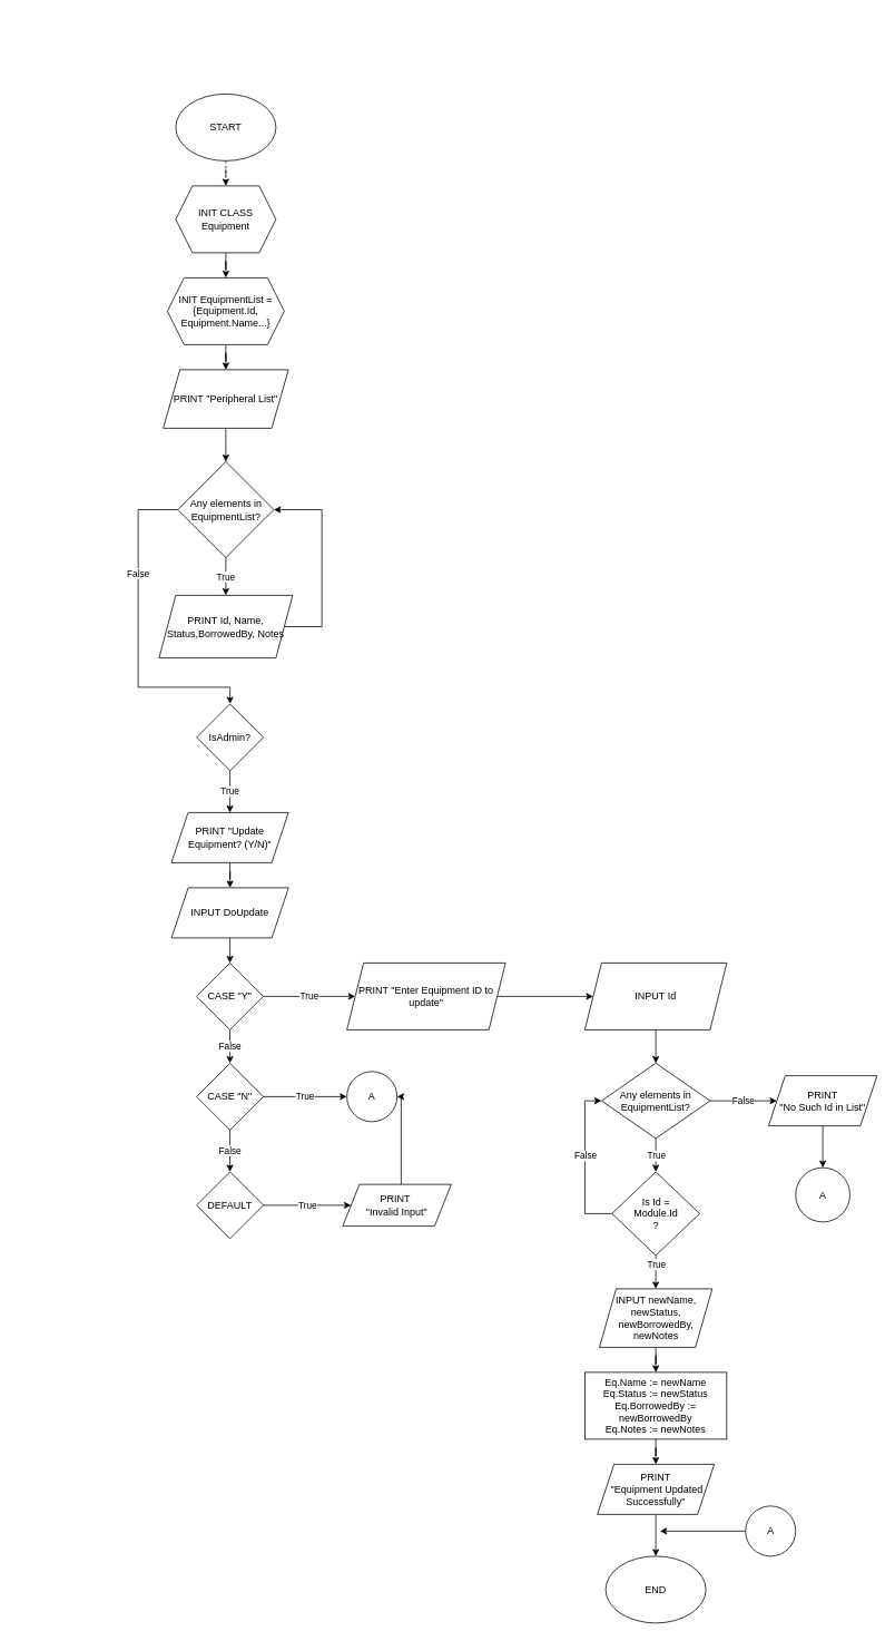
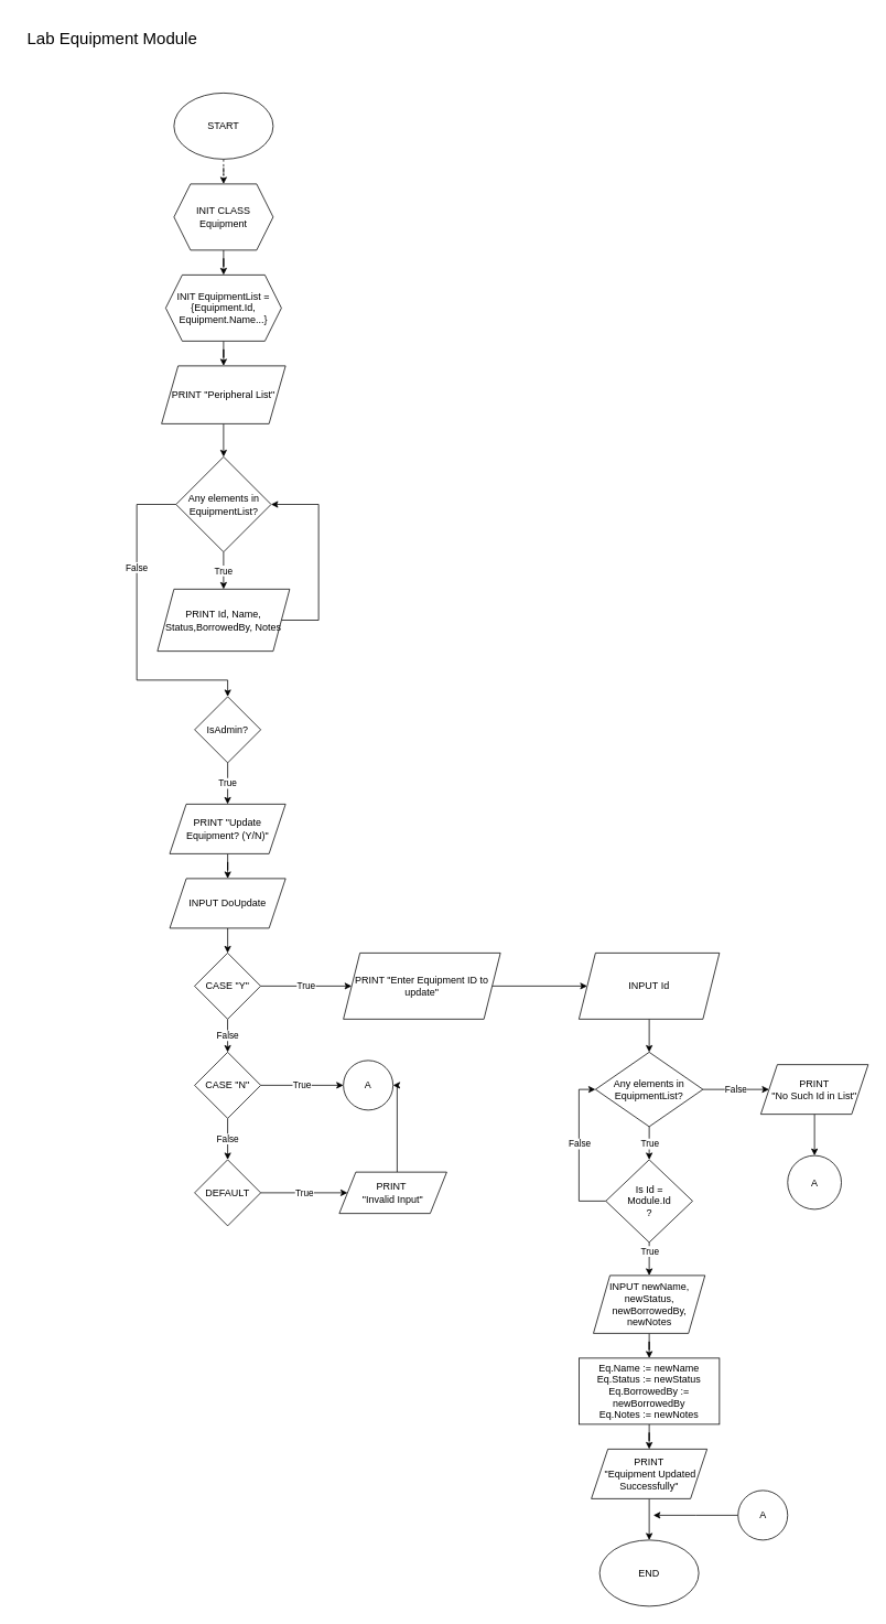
  <mxCell id="0" />
  <mxCell id="1" parent="0" />
  <mxCell id="2" value="" style="edgeStyle=orthogonalEdgeStyle;rounded=0;orthogonalLoop=1;jettySize=auto;html=1;entryX=0.5;entryY=0;entryDx=0;entryDy=0;movable=1;resizable=1;rotatable=1;deletable=1;editable=1;locked=0;connectable=1;dashed=1;" edge="1" parent="1" source="3" target="5"><mxGeometry relative="1" as="geometry"><mxPoint x="270" y="222" as="targetPoint" /></mxGeometry></mxCell>
  <mxCell id="3" value="START" style="ellipse;whiteSpace=wrap;html=1;movable=1;resizable=1;rotatable=1;deletable=1;editable=1;locked=0;connectable=1;" vertex="1" parent="1"><mxGeometry x="210" y="112" width="120" height="80" as="geometry" /></mxCell>
  <mxCell id="4" value="" style="edgeStyle=orthogonalEdgeStyle;rounded=0;orthogonalLoop=1;jettySize=auto;html=1;movable=1;resizable=1;rotatable=1;deletable=1;editable=1;locked=0;connectable=1;" edge="1" parent="1" source="5" target="7"><mxGeometry relative="1" as="geometry" /></mxCell>
  <mxCell id="5" value="&lt;font style=&quot;font-size: 12px;&quot;&gt;INIT CLASS Equipment&lt;/font&gt;" style="shape=hexagon;perimeter=hexagonPerimeter2;whiteSpace=wrap;html=1;fixedSize=1;movable=1;resizable=1;rotatable=1;deletable=1;editable=1;locked=0;connectable=1;" vertex="1" parent="1"><mxGeometry x="210" y="222" width="120" height="80" as="geometry" /></mxCell>
  <mxCell id="6" value="" style="edgeStyle=orthogonalEdgeStyle;rounded=0;orthogonalLoop=1;jettySize=auto;html=1;movable=1;resizable=1;rotatable=1;deletable=1;editable=1;locked=0;connectable=1;" edge="1" parent="1" source="7" target="9"><mxGeometry relative="1" as="geometry" /></mxCell>
  <mxCell id="7" value="&lt;font style=&quot;font-size: 12px;&quot;&gt;INIT EquipmentList = {&lt;/font&gt;&lt;font style=&quot;font-size: 12px;&quot;&gt;Equipment.Id, &lt;/font&gt;&lt;font style=&quot;font-size: 12px;&quot;&gt;Equipment.Name...&lt;/font&gt;&lt;font style=&quot;font-size: 12px;&quot;&gt;}&lt;br&gt;&lt;/font&gt;" style="shape=hexagon;perimeter=hexagonPerimeter2;whiteSpace=wrap;html=1;fixedSize=1;movable=1;resizable=1;rotatable=1;deletable=1;editable=1;locked=0;connectable=1;" vertex="1" parent="1"><mxGeometry x="200" y="332" width="140" height="80" as="geometry" /></mxCell>
  <mxCell id="8" value="" style="edgeStyle=orthogonalEdgeStyle;rounded=0;orthogonalLoop=1;jettySize=auto;html=1;movable=1;resizable=1;rotatable=1;deletable=1;editable=1;locked=0;connectable=1;" edge="1" parent="1" source="9" target="14"><mxGeometry relative="1" as="geometry" /></mxCell>
  <mxCell id="9" value="&lt;font style=&quot;font-size: 12px;&quot;&gt;PRINT &quot;Peripheral List&quot;&lt;br&gt;&lt;/font&gt;" style="shape=parallelogram;perimeter=parallelogramPerimeter;whiteSpace=wrap;html=1;fixedSize=1;movable=1;resizable=1;rotatable=1;deletable=1;editable=1;locked=0;connectable=1;" vertex="1" parent="1"><mxGeometry x="195" y="442" width="150" height="70" as="geometry" /></mxCell>
  <mxCell id="10" style="edgeStyle=orthogonalEdgeStyle;rounded=0;orthogonalLoop=1;jettySize=auto;html=1;exitX=1;exitY=0.5;exitDx=0;exitDy=0;entryX=1;entryY=0.5;entryDx=0;entryDy=0;movable=1;resizable=1;rotatable=1;deletable=1;editable=1;locked=0;connectable=1;" edge="1" parent="1" source="11" target="14"><mxGeometry relative="1" as="geometry"><Array as="points"><mxPoint x="385" y="750" /><mxPoint x="385" y="610" /></Array></mxGeometry></mxCell>
  <mxCell id="11" value="&lt;div&gt;PRINT Id, Name, Status,BorrowedBy, Notes&lt;br&gt;&lt;/div&gt;" style="shape=parallelogram;perimeter=parallelogramPerimeter;whiteSpace=wrap;html=1;fixedSize=1;movable=1;resizable=1;rotatable=1;deletable=1;editable=1;locked=0;connectable=1;" vertex="1" parent="1"><mxGeometry x="190" y="712" width="160" height="75" as="geometry" /></mxCell>
  <mxCell id="12" value="True" style="edgeStyle=orthogonalEdgeStyle;rounded=0;orthogonalLoop=1;jettySize=auto;html=1;exitX=0.5;exitY=1;exitDx=0;exitDy=0;entryX=0.5;entryY=0;entryDx=0;entryDy=0;movable=1;resizable=1;rotatable=1;deletable=1;editable=1;locked=0;connectable=1;" edge="1" parent="1" source="14" target="11"><mxGeometry relative="1" as="geometry" /></mxCell>
  <mxCell id="13" value="False" style="edgeStyle=orthogonalEdgeStyle;rounded=0;orthogonalLoop=1;jettySize=auto;html=1;exitX=0;exitY=0.5;exitDx=0;exitDy=0;movable=1;resizable=1;rotatable=1;deletable=1;editable=1;locked=0;connectable=1;" edge="1" parent="1" source="14" target="16"><mxGeometry x="-0.366" relative="1" as="geometry"><mxPoint x="165" y="862" as="targetPoint" /><Array as="points"><mxPoint x="165" y="610" /><mxPoint x="165" y="822" /><mxPoint x="275" y="822" /></Array><mxPoint as="offset" /></mxGeometry></mxCell>
  <mxCell id="14" value="Any elements in EquipmentList?" style="rhombus;whiteSpace=wrap;html=1;movable=1;resizable=1;rotatable=1;deletable=1;editable=1;locked=0;connectable=1;" vertex="1" parent="1"><mxGeometry x="212.5" y="552" width="115" height="115" as="geometry" /></mxCell>
  <mxCell id="15" value="True" style="edgeStyle=orthogonalEdgeStyle;rounded=0;orthogonalLoop=1;jettySize=auto;html=1;exitX=0.5;exitY=1;exitDx=0;exitDy=0;entryX=0.5;entryY=0;entryDx=0;entryDy=0;movable=1;resizable=1;rotatable=1;deletable=1;editable=1;locked=0;connectable=1;" edge="1" parent="1" source="16" target="18"><mxGeometry relative="1" as="geometry" /></mxCell>
  <mxCell id="16" value="IsAdmin?" style="rhombus;whiteSpace=wrap;html=1;movable=1;resizable=1;rotatable=1;deletable=1;editable=1;locked=0;connectable=1;" vertex="1" parent="1"><mxGeometry x="235" y="842" width="80" height="80" as="geometry" /></mxCell>
  <mxCell id="17" value="" style="edgeStyle=orthogonalEdgeStyle;rounded=0;orthogonalLoop=1;jettySize=auto;html=1;movable=1;resizable=1;rotatable=1;deletable=1;editable=1;locked=0;connectable=1;" edge="1" parent="1" source="18" target="28"><mxGeometry relative="1" as="geometry" /></mxCell>
  <mxCell id="18" value="PRINT &quot;Update Equipment? (Y/N)&quot;" style="shape=parallelogram;perimeter=parallelogramPerimeter;whiteSpace=wrap;html=1;fixedSize=1;movable=1;resizable=1;rotatable=1;deletable=1;editable=1;locked=0;connectable=1;" vertex="1" parent="1"><mxGeometry x="204.85" y="972" width="140.15" height="60" as="geometry" /></mxCell>
  <mxCell id="19" value="False" style="edgeStyle=orthogonalEdgeStyle;rounded=0;orthogonalLoop=1;jettySize=auto;html=1;movable=1;resizable=1;rotatable=1;deletable=1;editable=1;locked=0;connectable=1;" edge="1" parent="1" source="21" target="24"><mxGeometry relative="1" as="geometry" /></mxCell>
  <mxCell id="20" value="True" style="edgeStyle=orthogonalEdgeStyle;rounded=0;orthogonalLoop=1;jettySize=auto;html=1;movable=1;resizable=1;rotatable=1;deletable=1;editable=1;locked=0;connectable=1;" edge="1" parent="1" source="21" target="30"><mxGeometry relative="1" as="geometry" /></mxCell>
  <mxCell id="21" value="CASE &quot;Y&quot;" style="rhombus;whiteSpace=wrap;html=1;movable=1;resizable=1;rotatable=1;deletable=1;editable=1;locked=0;connectable=1;" vertex="1" parent="1"><mxGeometry x="234.885" y="1152" width="80" height="80" as="geometry" /></mxCell>
  <mxCell id="22" value="False" style="edgeStyle=orthogonalEdgeStyle;rounded=0;orthogonalLoop=1;jettySize=auto;html=1;movable=1;resizable=1;rotatable=1;deletable=1;editable=1;locked=0;connectable=1;" edge="1" parent="1" source="24" target="26"><mxGeometry relative="1" as="geometry" /></mxCell>
  <mxCell id="23" value="True" style="edgeStyle=orthogonalEdgeStyle;rounded=0;orthogonalLoop=1;jettySize=auto;html=1;movable=1;resizable=1;rotatable=1;deletable=1;editable=1;locked=0;connectable=1;" edge="1" parent="1" source="24" target="31"><mxGeometry relative="1" as="geometry" /></mxCell>
  <mxCell id="24" value="CASE &quot;N&quot;" style="rhombus;whiteSpace=wrap;html=1;movable=1;resizable=1;rotatable=1;deletable=1;editable=1;locked=0;connectable=1;" vertex="1" parent="1"><mxGeometry x="234.965" y="1272" width="80" height="80" as="geometry" /></mxCell>
  <mxCell id="25" value="True" style="edgeStyle=orthogonalEdgeStyle;rounded=0;orthogonalLoop=1;jettySize=auto;html=1;movable=1;resizable=1;rotatable=1;deletable=1;editable=1;locked=0;connectable=1;" edge="1" parent="1" source="26" target="33"><mxGeometry relative="1" as="geometry" /></mxCell>
  <mxCell id="26" value="DEFAULT" style="rhombus;whiteSpace=wrap;html=1;movable=1;resizable=1;rotatable=1;deletable=1;editable=1;locked=0;connectable=1;" vertex="1" parent="1"><mxGeometry x="234.965" y="1402" width="80" height="80" as="geometry" /></mxCell>
  <mxCell id="27" value="" style="edgeStyle=orthogonalEdgeStyle;rounded=0;orthogonalLoop=1;jettySize=auto;html=1;movable=1;resizable=1;rotatable=1;deletable=1;editable=1;locked=0;connectable=1;" edge="1" parent="1" source="28" target="21"><mxGeometry relative="1" as="geometry" /></mxCell>
  <mxCell id="28" value="INPUT DoUpdate" style="shape=parallelogram;perimeter=parallelogramPerimeter;whiteSpace=wrap;html=1;fixedSize=1;movable=1;resizable=1;rotatable=1;deletable=1;editable=1;locked=0;connectable=1;" vertex="1" parent="1"><mxGeometry x="204.92" y="1062" width="140.15" height="60" as="geometry" /></mxCell>
  <mxCell id="29" value="" style="edgeStyle=orthogonalEdgeStyle;rounded=0;orthogonalLoop=1;jettySize=auto;html=1;movable=1;resizable=1;rotatable=1;deletable=1;editable=1;locked=0;connectable=1;" edge="1" parent="1" source="30" target="35"><mxGeometry relative="1" as="geometry" /></mxCell>
  <mxCell id="30" value="PRINT &quot;Enter Equipment ID to update&quot;" style="shape=parallelogram;perimeter=parallelogramPerimeter;whiteSpace=wrap;html=1;fixedSize=1;movable=1;resizable=1;rotatable=1;deletable=1;editable=1;locked=0;connectable=1;" vertex="1" parent="1"><mxGeometry x="415" y="1152" width="190" height="80" as="geometry" /></mxCell>
  <mxCell id="31" value="A" style="ellipse;whiteSpace=wrap;html=1;movable=1;resizable=1;rotatable=1;deletable=1;editable=1;locked=0;connectable=1;" vertex="1" parent="1"><mxGeometry x="415" y="1282" width="60.04" height="60" as="geometry" /></mxCell>
  <mxCell id="32" value="" style="edgeStyle=orthogonalEdgeStyle;rounded=0;orthogonalLoop=1;jettySize=auto;html=1;" edge="1" parent="1" source="33" target="31"><mxGeometry relative="1" as="geometry"><Array as="points"><mxPoint x="480" y="1312" /></Array></mxGeometry></mxCell>
  <mxCell id="33" value="&lt;div&gt;PRINT&amp;nbsp;&lt;/div&gt;&lt;div&gt;&quot;Invalid Input&quot;&lt;/div&gt;" style="shape=parallelogram;perimeter=parallelogramPerimeter;whiteSpace=wrap;html=1;fixedSize=1;movable=1;resizable=1;rotatable=1;deletable=1;editable=1;locked=0;connectable=1;" vertex="1" parent="1"><mxGeometry x="410" y="1417" width="130" height="50" as="geometry" /></mxCell>
  <mxCell id="34" style="edgeStyle=orthogonalEdgeStyle;rounded=0;orthogonalLoop=1;jettySize=auto;html=1;exitX=0.5;exitY=1;exitDx=0;exitDy=0;entryX=0.5;entryY=0;entryDx=0;entryDy=0;movable=1;resizable=1;rotatable=1;deletable=1;editable=1;locked=0;connectable=1;" edge="1" parent="1" source="35" target="39"><mxGeometry relative="1" as="geometry"><mxPoint x="785" y="1262" as="targetPoint" /></mxGeometry></mxCell>
  <mxCell id="35" value="INPUT Id" style="shape=parallelogram;perimeter=parallelogramPerimeter;whiteSpace=wrap;html=1;fixedSize=1;movable=1;resizable=1;rotatable=1;deletable=1;editable=1;locked=0;connectable=1;" vertex="1" parent="1"><mxGeometry x="700" y="1152" width="170" height="80" as="geometry" /></mxCell>
  <mxCell id="36" value="" style="edgeStyle=orthogonalEdgeStyle;rounded=0;orthogonalLoop=1;jettySize=auto;html=1;movable=1;resizable=1;rotatable=1;deletable=1;editable=1;locked=0;connectable=1;" edge="1" parent="1" source="39" target="44"><mxGeometry relative="1" as="geometry" /></mxCell>
  <mxCell id="37" value="True" style="edgeLabel;html=1;align=center;verticalAlign=middle;resizable=1;points=[];movable=1;rotatable=1;deletable=1;editable=1;locked=0;connectable=1;" vertex="1" connectable="0" parent="36"><mxGeometry x="0.116" y="1" relative="1" as="geometry"><mxPoint x="-1" y="-2" as="offset" /></mxGeometry></mxCell>
  <mxCell id="38" value="False" style="edgeStyle=orthogonalEdgeStyle;rounded=0;orthogonalLoop=1;jettySize=auto;html=1;movable=1;resizable=1;rotatable=1;deletable=1;editable=1;locked=0;connectable=1;" edge="1" parent="1" source="39" target="52"><mxGeometry relative="1" as="geometry"><mxPoint x="890" y="1317" as="targetPoint" /></mxGeometry></mxCell>
  <mxCell id="39" value="Any elements in EquipmentList?" style="rhombus;whiteSpace=wrap;html=1;align=center;movable=1;resizable=1;rotatable=1;deletable=1;editable=1;locked=0;connectable=1;" vertex="1" parent="1"><mxGeometry x="720" y="1272" width="130" height="90" as="geometry" /></mxCell>
  <mxCell id="40" value="" style="edgeStyle=orthogonalEdgeStyle;rounded=0;orthogonalLoop=1;jettySize=auto;html=1;movable=1;resizable=1;rotatable=1;deletable=1;editable=1;locked=0;connectable=1;" edge="1" parent="1" source="44" target="46"><mxGeometry relative="1" as="geometry" /></mxCell>
  <mxCell id="41" value="True" style="edgeLabel;html=1;align=center;verticalAlign=middle;resizable=1;points=[];movable=1;rotatable=1;deletable=1;editable=1;locked=0;connectable=1;" vertex="1" connectable="0" parent="40"><mxGeometry x="-0.72" y="-1" relative="1" as="geometry"><mxPoint x="1" y="4" as="offset" /></mxGeometry></mxCell>
  <mxCell id="42" style="edgeStyle=orthogonalEdgeStyle;rounded=0;orthogonalLoop=1;jettySize=auto;html=1;entryX=0;entryY=0.5;entryDx=0;entryDy=0;movable=1;resizable=1;rotatable=1;deletable=1;editable=1;locked=0;connectable=1;" edge="1" parent="1" source="44" target="39"><mxGeometry relative="1" as="geometry"><Array as="points"><mxPoint x="700" y="1452" /><mxPoint x="700" y="1317" /></Array></mxGeometry></mxCell>
  <mxCell id="43" value="False" style="edgeLabel;html=1;align=center;verticalAlign=middle;resizable=1;points=[];movable=1;rotatable=1;deletable=1;editable=1;locked=0;connectable=1;" vertex="1" connectable="0" parent="42"><mxGeometry x="0.019" y="-5" relative="1" as="geometry"><mxPoint x="-5" y="-6" as="offset" /></mxGeometry></mxCell>
  <mxCell id="44" value="&lt;div&gt;Is Id = &lt;br&gt;&lt;/div&gt;&lt;div&gt;Module.Id&lt;br&gt;&lt;/div&gt;?" style="rhombus;whiteSpace=wrap;html=1;movable=1;resizable=1;rotatable=1;deletable=1;editable=1;locked=0;connectable=1;" vertex="1" parent="1"><mxGeometry x="732.5" y="1402" width="105" height="100" as="geometry" /></mxCell>
  <mxCell id="45" value="" style="edgeStyle=orthogonalEdgeStyle;rounded=0;orthogonalLoop=1;jettySize=auto;html=1;movable=1;resizable=1;rotatable=1;deletable=1;editable=1;locked=0;connectable=1;" edge="1" parent="1" source="46" target="48"><mxGeometry relative="1" as="geometry" /></mxCell>
  <mxCell id="46" value="&lt;div&gt;INPUT newName,&lt;/div&gt;&lt;div&gt;newStatus, newBorrowedBy,&lt;/div&gt;&lt;div&gt;newNotes&lt;br&gt;&lt;/div&gt;" style="shape=parallelogram;perimeter=parallelogramPerimeter;whiteSpace=wrap;html=1;fixedSize=1;movable=1;resizable=1;rotatable=1;deletable=1;editable=1;locked=0;connectable=1;" vertex="1" parent="1"><mxGeometry x="717.5" y="1542" width="135" height="70" as="geometry" /></mxCell>
  <mxCell id="47" value="" style="edgeStyle=orthogonalEdgeStyle;rounded=0;orthogonalLoop=1;jettySize=auto;html=1;movable=1;resizable=1;rotatable=1;deletable=1;editable=1;locked=0;connectable=1;" edge="1" parent="1" source="48" target="50"><mxGeometry relative="1" as="geometry" /></mxCell>
  <mxCell id="48" value="&lt;div align=&quot;center&quot;&gt;Eq.Name := newName&lt;/div&gt;&lt;div align=&quot;center&quot;&gt;Eq.Status := newStatus&lt;/div&gt;&lt;div align=&quot;center&quot;&gt;Eq.BorrowedBy := newBorrowedBy&lt;/div&gt;&lt;div align=&quot;center&quot;&gt;Eq.Notes := newNotes&lt;br&gt;&lt;/div&gt;" style="whiteSpace=wrap;html=1;align=center;movable=1;resizable=1;rotatable=1;deletable=1;editable=1;locked=0;connectable=1;" vertex="1" parent="1"><mxGeometry x="700" y="1642" width="170" height="80" as="geometry" /></mxCell>
  <mxCell id="49" value="" style="edgeStyle=orthogonalEdgeStyle;rounded=0;orthogonalLoop=1;jettySize=auto;html=1;movable=1;resizable=1;rotatable=1;deletable=1;editable=1;locked=0;connectable=1;" edge="1" parent="1" source="50" target="53"><mxGeometry relative="1" as="geometry" /></mxCell>
  <mxCell id="50" value="&lt;div&gt;PRINT&lt;/div&gt;&lt;div&gt;&amp;nbsp;&quot;Equipment Updated Successfully&quot;&lt;/div&gt;" style="shape=parallelogram;perimeter=parallelogramPerimeter;whiteSpace=wrap;html=1;fixedSize=1;movable=1;resizable=1;rotatable=1;deletable=1;editable=1;locked=0;connectable=1;" vertex="1" parent="1"><mxGeometry x="715" y="1752" width="140" height="60" as="geometry" /></mxCell>
  <mxCell id="51" value="" style="edgeStyle=orthogonalEdgeStyle;rounded=0;orthogonalLoop=1;jettySize=auto;html=1;movable=1;resizable=1;rotatable=1;deletable=1;editable=1;locked=0;connectable=1;" edge="1" parent="1" source="52" target="54"><mxGeometry relative="1" as="geometry" /></mxCell>
  <mxCell id="52" value="&lt;div&gt;PRINT&lt;/div&gt;&lt;div&gt;&quot;No Such Id in List&quot;&lt;br&gt;&lt;/div&gt;" style="shape=parallelogram;perimeter=parallelogramPerimeter;whiteSpace=wrap;html=1;fixedSize=1;movable=1;resizable=1;rotatable=1;deletable=1;editable=1;locked=0;connectable=1;" vertex="1" parent="1"><mxGeometry x="920" y="1287" width="130" height="60" as="geometry" /></mxCell>
  <mxCell id="53" value="END" style="ellipse;whiteSpace=wrap;html=1;movable=1;resizable=1;rotatable=1;deletable=1;editable=1;locked=0;connectable=1;" vertex="1" parent="1"><mxGeometry x="725" y="1862" width="120" height="80" as="geometry" /></mxCell>
  <mxCell id="54" value="A" style="ellipse;whiteSpace=wrap;html=1;movable=1;resizable=1;rotatable=1;deletable=1;editable=1;locked=0;connectable=1;" vertex="1" parent="1"><mxGeometry x="952.5" y="1397" width="65" height="65" as="geometry" /></mxCell>
  <mxCell id="55" style="edgeStyle=orthogonalEdgeStyle;rounded=0;orthogonalLoop=1;jettySize=auto;html=1;movable=1;resizable=1;rotatable=1;deletable=1;editable=1;locked=0;connectable=1;" edge="1" parent="1" source="56"><mxGeometry relative="1" as="geometry"><mxPoint x="790" y="1832" as="targetPoint" /></mxGeometry></mxCell>
  <mxCell id="56" value="A" style="ellipse;whiteSpace=wrap;html=1;aspect=fixed;movable=1;resizable=1;rotatable=1;deletable=1;editable=1;locked=0;connectable=1;" vertex="1" parent="1"><mxGeometry x="892.5" y="1802" width="60" height="60" as="geometry" /></mxCell>
+ <mxCell id="57" value="&lt;font size=&quot;1&quot;&gt;&lt;span style=&quot;line-height: 200%; font-size: 20px;&quot;&gt;Lab Equipment Module &lt;/span&gt;&lt;/font&gt;" style="text;html=1;align=center;verticalAlign=middle;resizable=0;points=[];autosize=1;strokeColor=none;fillColor=none;" vertex="1" parent="1"><mxGeometry x="20" y="20" width="230" height="50" as="geometry" /></mxCell>
